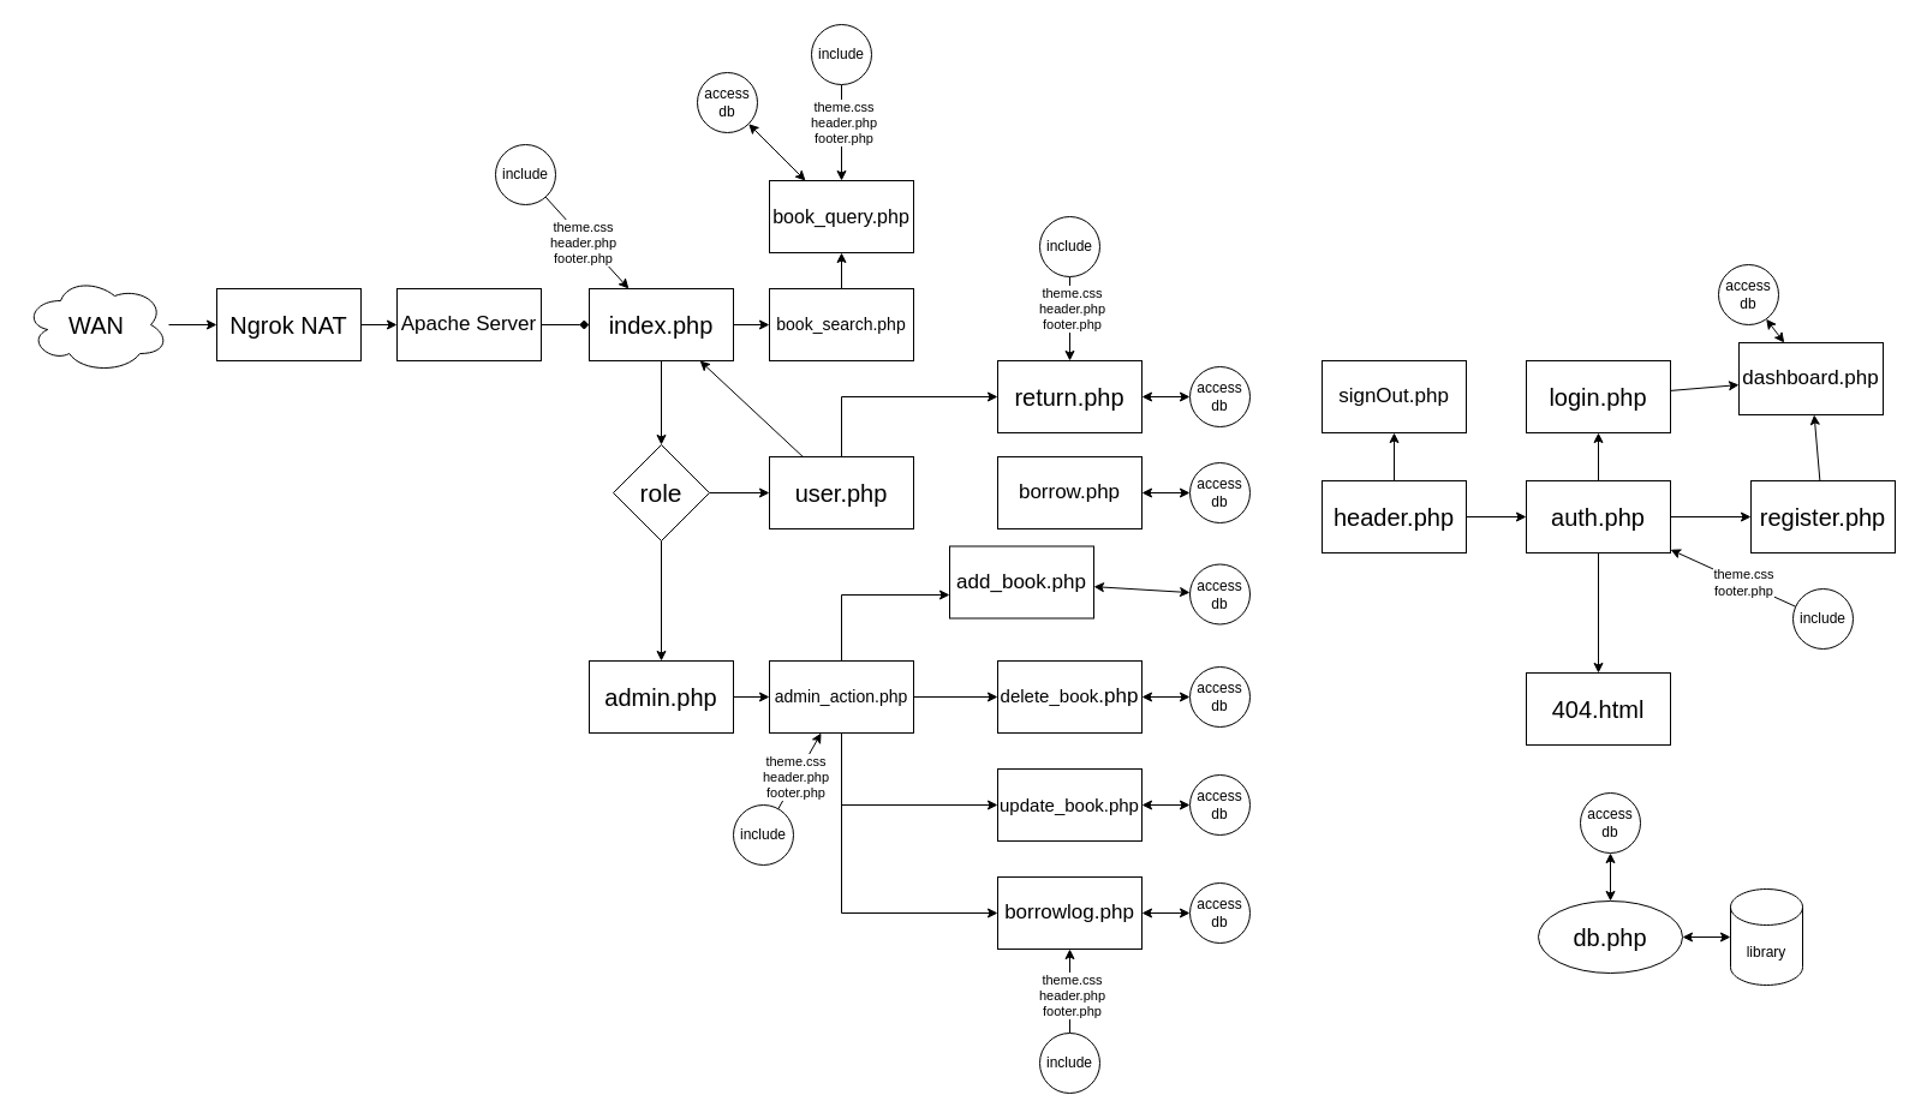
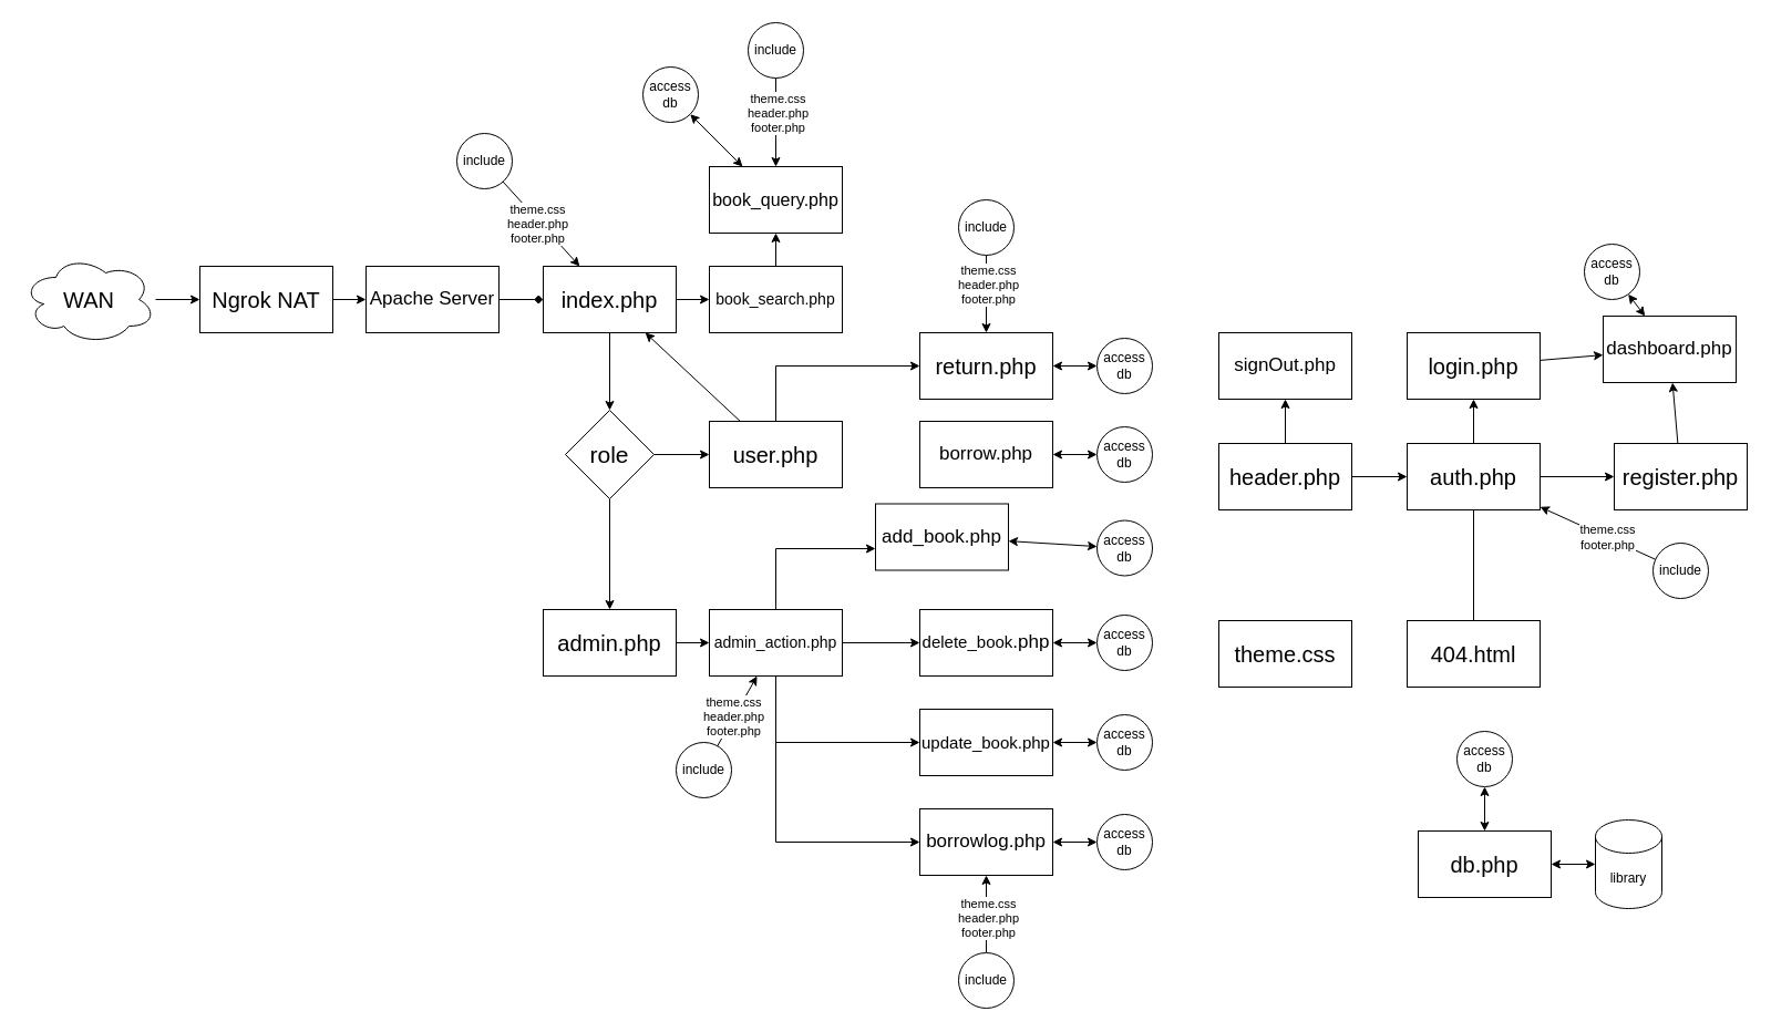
  <mxCell id="0" />
  <mxCell id="1" parent="0" />
  <mxCell id="2" value="" style="rounded=0;orthogonalLoop=1;jettySize=auto;html=1;endArrow=diamond;" parent="1" source="3" target="10" edge="1"><mxGeometry relative="1" as="geometry" /></mxCell>
  <mxCell id="3" value="&lt;font style=&quot;font-size: 17px;&quot;&gt;Apache Server&lt;/font&gt;" style="rounded=0;whiteSpace=wrap;html=1;" parent="1" vertex="1"><mxGeometry x="330" y="240" width="120" height="60" as="geometry" /></mxCell>
  <mxCell id="4" value="" style="rounded=0;orthogonalLoop=1;jettySize=auto;html=1;" parent="1" source="5" target="3" edge="1"><mxGeometry relative="1" as="geometry" /></mxCell>
  <mxCell id="5" value="&lt;font style=&quot;font-size: 20px;&quot;&gt;Ngrok NAT&lt;/font&gt;" style="rounded=0;whiteSpace=wrap;html=1;" parent="1" vertex="1"><mxGeometry x="180" y="240" width="120" height="60" as="geometry" /></mxCell>
  <mxCell id="6" value="" style="rounded=0;orthogonalLoop=1;jettySize=auto;html=1;" parent="1" source="7" target="5" edge="1"><mxGeometry relative="1" as="geometry" /></mxCell>
  <mxCell id="7" value="&lt;font style=&quot;font-size: 20px;&quot;&gt;WAN&lt;/font&gt;" style="ellipse;shape=cloud;whiteSpace=wrap;html=1;" parent="1" vertex="1"><mxGeometry y="230" width="120" height="80" as="geometry" x="20" /></mxCell>
  <mxCell id="8" value="" style="rounded=0;orthogonalLoop=1;jettySize=auto;html=1;" parent="1" source="10" target="16" edge="1"><mxGeometry relative="1" as="geometry" /></mxCell>
  <mxCell id="9" value="" style="edgeStyle=orthogonalEdgeStyle;rounded=0;orthogonalLoop=1;jettySize=auto;html=1;" parent="1" source="10" target="49" edge="1"><mxGeometry relative="1" as="geometry" /></mxCell>
  <mxCell id="10" value="&lt;font style=&quot;font-size: 20px;&quot;&gt;index.php&lt;/font&gt;" style="rounded=0;whiteSpace=wrap;html=1;" parent="1" vertex="1"><mxGeometry x="490" y="240" width="120" height="60" as="geometry" /></mxCell>
+ <mxCell id="11" value="&lt;font style=&quot;font-size: 20px;&quot;&gt;theme.css&lt;/font&gt;" style="rounded=0;whiteSpace=wrap;html=1;" parent="1" vertex="1"><mxGeometry x="1100" y="560" width="120" height="60" as="geometry" /></mxCell>
  <mxCell id="12" value="" style="rounded=0;orthogonalLoop=1;jettySize=auto;html=1;" parent="1" source="14" target="36" edge="1"><mxGeometry relative="1" as="geometry" /></mxCell>
  <mxCell id="13" value="" style="rounded=0;orthogonalLoop=1;jettySize=auto;html=1;" parent="1" source="14" target="25" edge="1"><mxGeometry relative="1" as="geometry" /></mxCell>
  <mxCell id="14" value="&lt;font style=&quot;font-size: 20px;&quot;&gt;header.php&lt;/font&gt;" style="rounded=0;whiteSpace=wrap;html=1;" parent="1" vertex="1"><mxGeometry x="1100" y="400" width="120" height="60" as="geometry" /></mxCell>
  <mxCell id="15" value="" style="rounded=0;orthogonalLoop=1;jettySize=auto;html=1;" parent="1" source="16" target="37" edge="1"><mxGeometry relative="1" as="geometry" /></mxCell>
  <mxCell id="16" value="&lt;font style=&quot;font-size: 14px;&quot;&gt;book_search.php&lt;/font&gt;" style="rounded=0;whiteSpace=wrap;html=1;" parent="1" vertex="1"><mxGeometry x="640" y="240" width="120" height="60" as="geometry" /></mxCell>
  <mxCell id="17" value="" style="rounded=0;orthogonalLoop=1;jettySize=auto;html=1;" parent="1" source="19" target="10" edge="1"><mxGeometry relative="1" as="geometry" /></mxCell>
  <mxCell id="18" value="" style="edgeStyle=orthogonalEdgeStyle;rounded=0;orthogonalLoop=1;jettySize=auto;html=1;" parent="1" source="19" target="46" edge="1"><mxGeometry relative="1" as="geometry"><Array as="points"><mxPoint x="700" y="330" /></Array></mxGeometry></mxCell>
  <mxCell id="19" value="&lt;font style=&quot;font-size: 20px;&quot;&gt;user.php&lt;/font&gt;" style="rounded=0;whiteSpace=wrap;html=1;" parent="1" vertex="1"><mxGeometry x="640" y="380" width="120" height="60" as="geometry" /></mxCell>
  <mxCell id="20" value="" style="rounded=0;orthogonalLoop=1;jettySize=auto;html=1;" parent="1" source="21" target="32" edge="1"><mxGeometry relative="1" as="geometry" /></mxCell>
  <mxCell id="21" value="&lt;font style=&quot;font-size: 20px;&quot;&gt;admin.php&lt;/font&gt;" style="rounded=0;whiteSpace=wrap;html=1;" parent="1" vertex="1"><mxGeometry x="490" y="550" width="120" height="60" as="geometry" /></mxCell>
  <mxCell id="22" value="" style="rounded=0;orthogonalLoop=1;jettySize=auto;html=1;startArrow=classic;startFill=1;" parent="1" source="23" target="24" edge="1"><mxGeometry relative="1" as="geometry" /></mxCell>
- <mxCell id="23" value="&lt;font style=&quot;font-size: 20px;&quot;&gt;db.php&lt;/font&gt;" style="ellipse;whiteSpace=wrap;html=1;" parent="1" vertex="1"><mxGeometry x="1280" y="750" width="120" height="60" as="geometry" /></mxCell>
+ <mxCell id="23" value="&lt;font style=&quot;font-size: 20px;&quot;&gt;db.php&lt;/font&gt;" style="rounded=0;whiteSpace=wrap;html=1;" parent="1" vertex="1"><mxGeometry x="1280" y="750" width="120" height="60" as="geometry" /></mxCell>
  <mxCell id="24" value="library" style="shape=cylinder3;whiteSpace=wrap;html=1;boundedLbl=1;backgroundOutline=1;size=15;" parent="1" vertex="1"><mxGeometry x="1440" y="740" width="60" height="80" as="geometry" /></mxCell>
  <mxCell id="25" value="&lt;font style=&quot;font-size: 17px;&quot;&gt;signOut.php&lt;/font&gt;" style="rounded=0;whiteSpace=wrap;html=1;" parent="1" vertex="1"><mxGeometry x="1100" y="300" width="120" height="60" as="geometry" /></mxCell>
  <mxCell id="26" value="&lt;font style=&quot;font-size: 20px;&quot;&gt;404.html&lt;/font&gt;" style="rounded=0;whiteSpace=wrap;html=1;" parent="1" vertex="1"><mxGeometry x="1270" y="560" width="120" height="60" as="geometry" /></mxCell>
  <mxCell id="27" value="&lt;font style=&quot;font-size: 17px;&quot;&gt;add_book.php&lt;/font&gt;" style="rounded=0;whiteSpace=wrap;html=1;" parent="1" vertex="1"><mxGeometry x="790" y="454.5" width="120" height="60" as="geometry" /></mxCell>
  <mxCell id="28" value="" style="edgeStyle=orthogonalEdgeStyle;rounded=0;orthogonalLoop=1;jettySize=auto;html=1;" parent="1" source="32" target="27" edge="1"><mxGeometry relative="1" as="geometry"><Array as="points"><mxPoint x="700" y="495" /></Array></mxGeometry></mxCell>
  <mxCell id="29" value="" style="edgeStyle=orthogonalEdgeStyle;rounded=0;orthogonalLoop=1;jettySize=auto;html=1;" parent="1" source="32" target="39" edge="1"><mxGeometry relative="1" as="geometry"><Array as="points"><mxPoint x="700" y="760" /></Array></mxGeometry></mxCell>
  <mxCell id="30" value="" style="edgeStyle=orthogonalEdgeStyle;rounded=0;orthogonalLoop=1;jettySize=auto;html=1;" parent="1" source="32" target="41" edge="1"><mxGeometry relative="1" as="geometry" /></mxCell>
  <mxCell id="31" value="" style="edgeStyle=orthogonalEdgeStyle;rounded=0;orthogonalLoop=1;jettySize=auto;html=1;" edge="1" parent="1" source="32" target="84"><mxGeometry relative="1" as="geometry"><Array as="points"><mxPoint x="700" y="670" /></Array></mxGeometry></mxCell>
  <mxCell id="32" value="&lt;font style=&quot;font-size: 14px;&quot;&gt;admin_action.php&lt;/font&gt;" style="rounded=0;whiteSpace=wrap;html=1;" parent="1" vertex="1"><mxGeometry x="640" y="550" width="120" height="60" as="geometry" /></mxCell>
- <mxCell id="33" value="" style="rounded=0;orthogonalLoop=1;jettySize=auto;html=1;" parent="1" source="36" target="26" edge="1"><mxGeometry relative="1" as="geometry" /></mxCell>
+ <mxCell id="33" value="" style="rounded=0;orthogonalLoop=1;jettySize=auto;html=1;endArrow=none;" parent="1" source="36" target="26" edge="1"><mxGeometry relative="1" as="geometry" /></mxCell>
  <mxCell id="34" value="" style="rounded=0;orthogonalLoop=1;jettySize=auto;html=1;" parent="1" source="36" target="43" edge="1"><mxGeometry relative="1" as="geometry" /></mxCell>
  <mxCell id="35" value="" style="rounded=0;orthogonalLoop=1;jettySize=auto;html=1;" parent="1" source="36" target="45" edge="1"><mxGeometry relative="1" as="geometry" /></mxCell>
  <mxCell id="36" value="&lt;font style=&quot;font-size: 20px;&quot;&gt;auth.php&lt;/font&gt;" style="rounded=0;whiteSpace=wrap;html=1;" parent="1" vertex="1"><mxGeometry x="1270" y="400" width="120" height="60" as="geometry" /></mxCell>
  <mxCell id="37" value="&lt;font style=&quot;font-size: 16px;&quot;&gt;book_query.php&lt;/font&gt;" style="rounded=0;whiteSpace=wrap;html=1;" parent="1" vertex="1"><mxGeometry x="640" y="150" width="120" height="60" as="geometry" /></mxCell>
  <mxCell id="38" value="&lt;font style=&quot;font-size: 17px;&quot;&gt;borrow.php&lt;/font&gt;" style="rounded=0;whiteSpace=wrap;html=1;" parent="1" vertex="1"><mxGeometry x="830" y="380" width="120" height="60" as="geometry" /></mxCell>
  <mxCell id="39" value="&lt;font style=&quot;font-size: 17px;&quot;&gt;borrowlog.php&lt;/font&gt;" style="rounded=0;whiteSpace=wrap;html=1;" parent="1" vertex="1"><mxGeometry x="830" y="730" width="120" height="60" as="geometry" /></mxCell>
  <mxCell id="40" value="&lt;font style=&quot;font-size: 17px;&quot;&gt;dashboard.php&lt;/font&gt;" style="rounded=0;whiteSpace=wrap;html=1;" parent="1" vertex="1"><mxGeometry x="1447" y="285" width="120" height="60" as="geometry" /></mxCell>
  <mxCell id="41" value="&lt;font style=&quot;font-size: 15px;&quot;&gt;delete_book&lt;/font&gt;&lt;font style=&quot;font-size: 17px;&quot;&gt;.php&lt;/font&gt;" style="rounded=0;whiteSpace=wrap;html=1;" parent="1" vertex="1"><mxGeometry x="830" y="550" width="120" height="60" as="geometry" /></mxCell>
  <mxCell id="42" value="" style="rounded=0;orthogonalLoop=1;jettySize=auto;html=1;" parent="1" source="43" target="40" edge="1"><mxGeometry relative="1" as="geometry" /></mxCell>
  <mxCell id="43" value="&lt;font style=&quot;font-size: 20px;&quot;&gt;login.php&lt;/font&gt;" style="rounded=0;whiteSpace=wrap;html=1;" parent="1" vertex="1"><mxGeometry x="1270" y="300" width="120" height="60" as="geometry" /></mxCell>
  <mxCell id="44" value="" style="rounded=0;orthogonalLoop=1;jettySize=auto;html=1;" parent="1" source="45" target="40" edge="1"><mxGeometry relative="1" as="geometry" /></mxCell>
  <mxCell id="45" value="&lt;font style=&quot;font-size: 20px;&quot;&gt;register.php&lt;/font&gt;" style="rounded=0;whiteSpace=wrap;html=1;" parent="1" vertex="1"><mxGeometry x="1457" y="400" width="120" height="60" as="geometry" /></mxCell>
  <mxCell id="46" value="&lt;font style=&quot;font-size: 20px;&quot;&gt;return.php&lt;/font&gt;" style="rounded=0;whiteSpace=wrap;html=1;" parent="1" vertex="1"><mxGeometry x="830" y="300" width="120" height="60" as="geometry" /></mxCell>
  <mxCell id="47" value="" style="rounded=0;orthogonalLoop=1;jettySize=auto;html=1;" parent="1" source="49" target="19" edge="1"><mxGeometry relative="1" as="geometry" /></mxCell>
  <mxCell id="48" value="" style="rounded=0;orthogonalLoop=1;jettySize=auto;html=1;" parent="1" source="49" target="21" edge="1"><mxGeometry relative="1" as="geometry" /></mxCell>
  <mxCell id="49" value="&lt;font style=&quot;font-size: 21px;&quot;&gt;role&lt;/font&gt;" style="rhombus;whiteSpace=wrap;html=1;rounded=0;" parent="1" vertex="1"><mxGeometry x="510" y="370" width="80" height="80" as="geometry" /></mxCell>
  <mxCell id="50" value="" style="rounded=0;orthogonalLoop=1;jettySize=auto;html=1;" parent="1" source="52" target="10" edge="1"><mxGeometry relative="1" as="geometry" /></mxCell>
  <mxCell id="51" value="theme.css&lt;br&gt;header.php&lt;br&gt;footer.php" style="edgeLabel;html=1;align=center;verticalAlign=middle;resizable=0;points=[];" parent="50" vertex="1" connectable="0"><mxGeometry x="-0.411" y="1" relative="1" as="geometry"><mxPoint x="10" y="16" as="offset" /></mxGeometry></mxCell>
  <mxCell id="52" value="include" style="ellipse;whiteSpace=wrap;html=1;aspect=fixed;" parent="1" vertex="1"><mxGeometry x="412" y="120" width="50" height="50" as="geometry" /></mxCell>
  <mxCell id="53" value="" style="rounded=0;orthogonalLoop=1;jettySize=auto;html=1;" parent="1" source="55" target="37" edge="1"><mxGeometry relative="1" as="geometry" /></mxCell>
  <mxCell id="54" value="theme.css&lt;br&gt;header.php&lt;br&gt;footer.php" style="edgeLabel;html=1;align=center;verticalAlign=middle;resizable=0;points=[];" parent="53" vertex="1" connectable="0"><mxGeometry x="-0.23" y="1" relative="1" as="geometry"><mxPoint as="offset" /></mxGeometry></mxCell>
  <mxCell id="55" value="include" style="ellipse;whiteSpace=wrap;html=1;aspect=fixed;" parent="1" vertex="1"><mxGeometry x="675" y="20" width="50" height="50" as="geometry" /></mxCell>
  <mxCell id="56" value="" style="rounded=0;orthogonalLoop=1;jettySize=auto;html=1;" parent="1" source="58" target="32" edge="1"><mxGeometry relative="1" as="geometry" /></mxCell>
  <mxCell id="57" value="theme.css&lt;br&gt;header.php&lt;br&gt;footer.php" style="edgeLabel;html=1;align=center;verticalAlign=middle;resizable=0;points=[];" parent="56" vertex="1" connectable="0"><mxGeometry x="-0.175" y="1" relative="1" as="geometry"><mxPoint as="offset" /></mxGeometry></mxCell>
  <mxCell id="58" value="include" style="ellipse;whiteSpace=wrap;html=1;aspect=fixed;" parent="1" vertex="1"><mxGeometry x="610" y="670" width="50" height="50" as="geometry" /></mxCell>
  <mxCell id="59" value="" style="rounded=0;orthogonalLoop=1;jettySize=auto;html=1;" parent="1" source="61" target="39" edge="1"><mxGeometry relative="1" as="geometry" /></mxCell>
  <mxCell id="60" value="theme.css&lt;br&gt;header.php&lt;br&gt;footer.php" style="edgeLabel;html=1;align=center;verticalAlign=middle;resizable=0;points=[];" parent="59" vertex="1" connectable="0"><mxGeometry x="-0.076" y="-1" relative="1" as="geometry"><mxPoint as="offset" /></mxGeometry></mxCell>
  <mxCell id="61" value="include" style="ellipse;whiteSpace=wrap;html=1;aspect=fixed;" parent="1" vertex="1"><mxGeometry x="865" y="860" width="50" height="50" as="geometry" /></mxCell>
  <mxCell id="62" value="" style="rounded=0;orthogonalLoop=1;jettySize=auto;html=1;" parent="1" source="64" target="46" edge="1"><mxGeometry relative="1" as="geometry" /></mxCell>
  <mxCell id="63" value="theme.css&lt;br&gt;header.php&lt;br&gt;footer.php" style="edgeLabel;html=1;align=center;verticalAlign=middle;resizable=0;points=[];" parent="62" vertex="1" connectable="0"><mxGeometry x="-0.267" y="1" relative="1" as="geometry"><mxPoint as="offset" /></mxGeometry></mxCell>
  <mxCell id="64" value="include" style="ellipse;whiteSpace=wrap;html=1;aspect=fixed;" parent="1" vertex="1"><mxGeometry x="865" y="180" width="50" height="50" as="geometry" /></mxCell>
  <mxCell id="65" value="" style="rounded=0;orthogonalLoop=1;jettySize=auto;html=1;" parent="1" source="67" target="36" edge="1"><mxGeometry relative="1" as="geometry" /></mxCell>
  <mxCell id="66" value="theme.css&lt;br&gt;footer.php" style="edgeLabel;html=1;align=center;verticalAlign=middle;resizable=0;points=[];" parent="65" vertex="1" connectable="0"><mxGeometry x="-0.153" relative="1" as="geometry"><mxPoint as="offset" /></mxGeometry></mxCell>
  <mxCell id="67" value="include" style="ellipse;whiteSpace=wrap;html=1;aspect=fixed;" parent="1" vertex="1"><mxGeometry x="1492" y="490" width="50" height="50" as="geometry" /></mxCell>
  <mxCell id="68" value="" style="rounded=0;orthogonalLoop=1;jettySize=auto;html=1;startArrow=classic;startFill=1;" parent="1" source="69" target="23" edge="1"><mxGeometry relative="1" as="geometry" /></mxCell>
  <mxCell id="69" value="access&lt;div&gt;db&lt;/div&gt;" style="ellipse;whiteSpace=wrap;html=1;aspect=fixed;" parent="1" vertex="1"><mxGeometry x="1315" y="660" width="50" height="50" as="geometry" /></mxCell>
  <mxCell id="70" value="" style="rounded=0;orthogonalLoop=1;jettySize=auto;html=1;startArrow=classic;startFill=1;" parent="1" source="71" target="37" edge="1"><mxGeometry relative="1" as="geometry" /></mxCell>
  <mxCell id="71" value="access&lt;div&gt;db&lt;/div&gt;" style="ellipse;whiteSpace=wrap;html=1;aspect=fixed;" parent="1" vertex="1"><mxGeometry x="580" y="60" width="50" height="50" as="geometry" /></mxCell>
  <mxCell id="72" value="" style="rounded=0;orthogonalLoop=1;jettySize=auto;html=1;startArrow=classic;startFill=1;" parent="1" source="73" target="46" edge="1"><mxGeometry relative="1" as="geometry" /></mxCell>
  <mxCell id="73" value="access&lt;div&gt;db&lt;/div&gt;" style="ellipse;whiteSpace=wrap;html=1;aspect=fixed;" parent="1" vertex="1"><mxGeometry x="990" y="305" width="50" height="50" as="geometry" /></mxCell>
  <mxCell id="74" value="" style="rounded=0;orthogonalLoop=1;jettySize=auto;html=1;startArrow=classic;startFill=1;" parent="1" source="75" target="38" edge="1"><mxGeometry relative="1" as="geometry" /></mxCell>
  <mxCell id="75" value="access&lt;div&gt;db&lt;/div&gt;" style="ellipse;whiteSpace=wrap;html=1;aspect=fixed;" parent="1" vertex="1"><mxGeometry x="990" y="385" width="50" height="50" as="geometry" /></mxCell>
  <mxCell id="76" value="" style="rounded=0;orthogonalLoop=1;jettySize=auto;html=1;startArrow=classic;startFill=1;" parent="1" source="77" target="27" edge="1"><mxGeometry relative="1" as="geometry" /></mxCell>
  <mxCell id="77" value="access&lt;div&gt;db&lt;/div&gt;" style="ellipse;whiteSpace=wrap;html=1;aspect=fixed;" parent="1" vertex="1"><mxGeometry x="990" y="469.5" width="50" height="50" as="geometry" /></mxCell>
  <mxCell id="78" value="" style="rounded=0;orthogonalLoop=1;jettySize=auto;html=1;startArrow=classic;startFill=1;" parent="1" source="79" target="41" edge="1"><mxGeometry relative="1" as="geometry" /></mxCell>
  <mxCell id="79" value="access&lt;div&gt;db&lt;/div&gt;" style="ellipse;whiteSpace=wrap;html=1;aspect=fixed;" parent="1" vertex="1"><mxGeometry x="990" y="555" width="50" height="50" as="geometry" /></mxCell>
  <mxCell id="80" value="" style="rounded=0;orthogonalLoop=1;jettySize=auto;html=1;startArrow=classic;startFill=1;" parent="1" source="81" target="39" edge="1"><mxGeometry relative="1" as="geometry" /></mxCell>
  <mxCell id="81" value="access&lt;div&gt;db&lt;/div&gt;" style="ellipse;whiteSpace=wrap;html=1;aspect=fixed;" parent="1" vertex="1"><mxGeometry x="990" y="735" width="50" height="50" as="geometry" /></mxCell>
  <mxCell id="82" value="" style="rounded=0;orthogonalLoop=1;jettySize=auto;html=1;startArrow=classic;startFill=1;" parent="1" source="83" target="40" edge="1"><mxGeometry relative="1" as="geometry" /></mxCell>
  <mxCell id="83" value="access&lt;div&gt;db&lt;/div&gt;" style="ellipse;whiteSpace=wrap;html=1;aspect=fixed;" parent="1" vertex="1"><mxGeometry x="1430" y="220" width="50" height="50" as="geometry" /></mxCell>
  <mxCell id="84" value="&lt;font style=&quot;font-size: 15px;&quot;&gt;update_book.php&lt;/font&gt;" style="rounded=0;whiteSpace=wrap;html=1;" vertex="1" parent="1"><mxGeometry x="830" y="640" width="120" height="60" as="geometry" /></mxCell>
  <mxCell id="85" value="" style="rounded=0;orthogonalLoop=1;jettySize=auto;html=1;startArrow=classic;startFill=1;" edge="1" parent="1" source="86" target="84"><mxGeometry relative="1" as="geometry" /></mxCell>
  <mxCell id="86" value="access&lt;div&gt;db&lt;/div&gt;" style="ellipse;whiteSpace=wrap;html=1;aspect=fixed;" vertex="1" parent="1"><mxGeometry x="990" y="645" width="50" height="50" as="geometry" /></mxCell>
